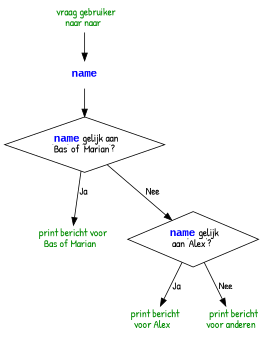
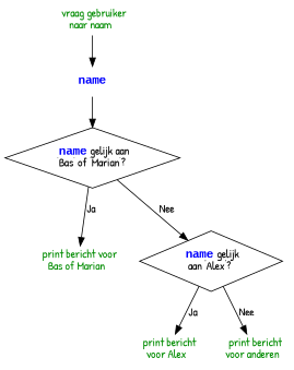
  digraph {
    fontname="Patrick Hand"
    node [shape=none fontname="Patrick Hand"]
    edge [fontname="Patrick Hand"]
-   n1 [label=< <font color="green4">vraag gebruiker<br/>naar naar</font> >]
+   n1 [label=< <font color="green4">vraag gebruiker<br/>naar naam</font> >]
    n2 [label=< <font color="blue" face="Courier New Bold">name</font> >]
    n3 [label=< <font color="blue" face="Courier New Bold">name</font> gelijk aan<br/>'Bas' of 'Marian'? > shape=diamond]
    n4 [label=< <font color="green4">print bericht voor<br/>Bas of Marian</font> >]
    n5 [label=< <font color="green4">print bericht<br/>voor Alex</font> >]
    n6 [label=< <font color="green4">print bericht<br/>voor anderen</font> >]
    n7 [label=< <font color="blue" face="Courier New Bold">name</font> gelijk<br/>aan 'Alex'? > shape=diamond]
    n1 -> n2
    n2 -> n3
    n3 -> n4 [label=Ja]
    n3 -> n7 [label=Nee]
    n7 -> n5 [label=Ja]
    n7 -> n6 [label=Nee]
  }
